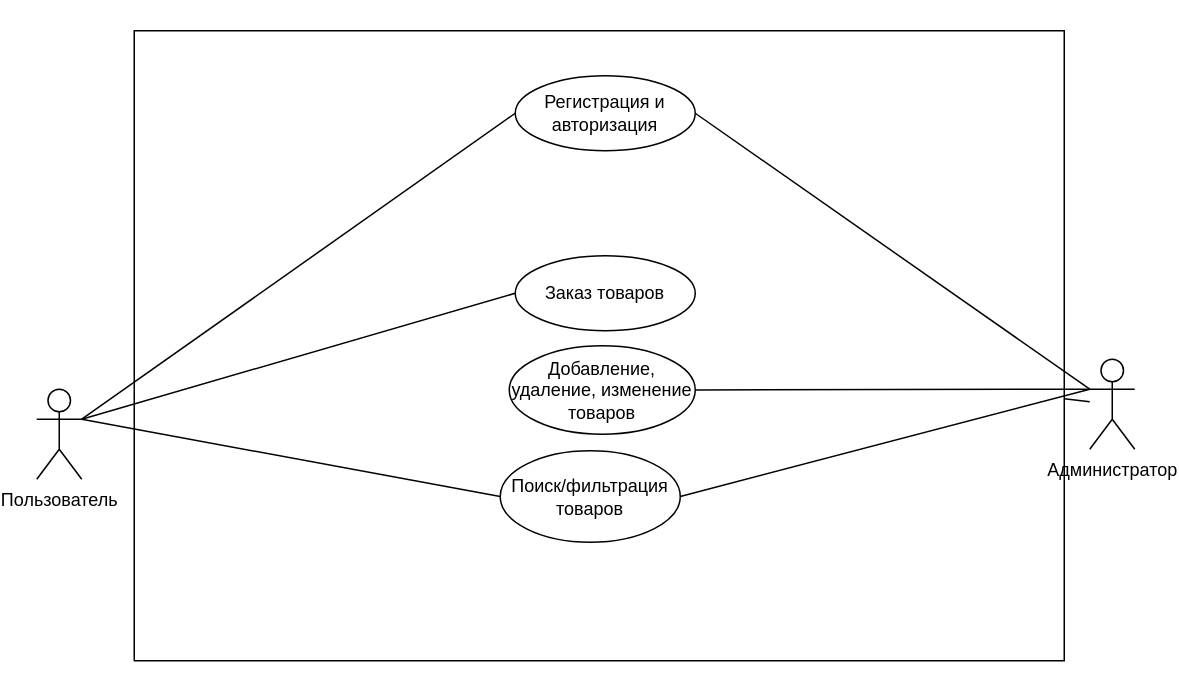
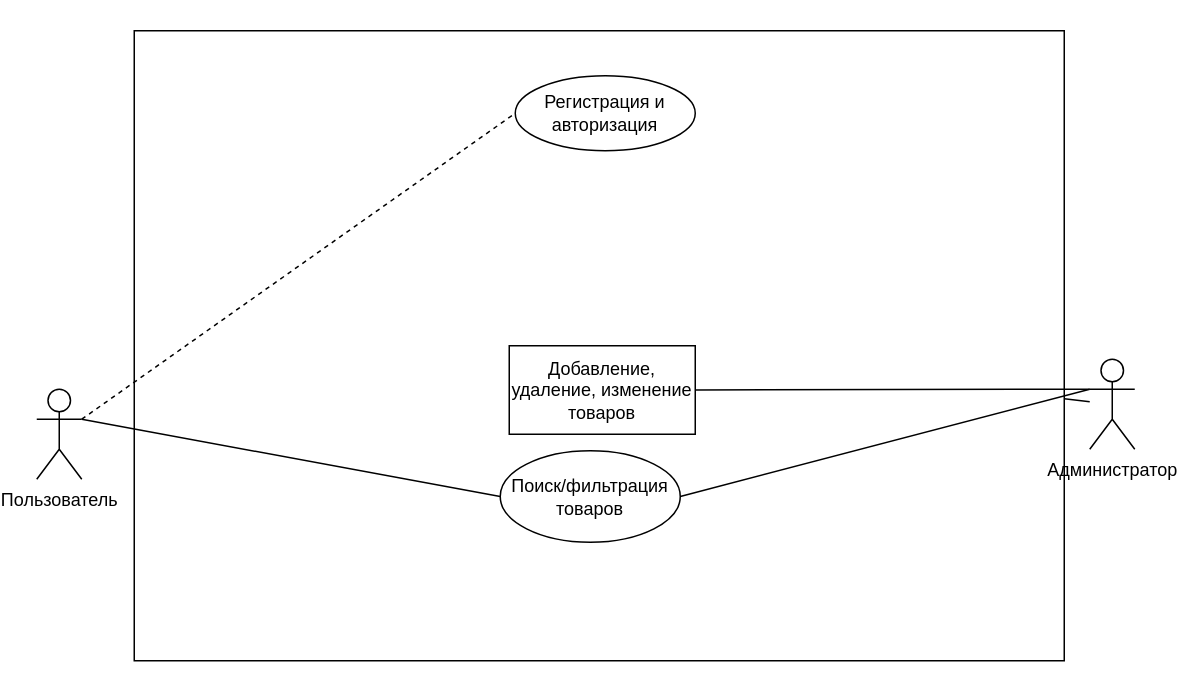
  <mxCell id="0" />
  <mxCell id="1" parent="0" />
  <mxCell id="2" value="" style="rounded=0;whiteSpace=wrap;html=1;fontFamily=Helvetica;fontSize=11;fontColor=default;labelBackgroundColor=default;" vertex="1" parent="1"><mxGeometry x="85" y="20" width="620" height="420" as="geometry" /></mxCell>
  <mxCell id="3" style="rounded=0;orthogonalLoop=1;jettySize=auto;html=1;exitX=1;exitY=0.333;exitDx=0;exitDy=0;exitPerimeter=0;entryX=0;entryY=0.5;entryDx=0;entryDy=0;endArrow=none;endFill=0;" parent="1" source="6" target="12" edge="1"><mxGeometry relative="1" as="geometry" /></mxCell>
- <mxCell id="4" style="rounded=0;orthogonalLoop=1;jettySize=auto;html=1;exitX=1;exitY=0.333;exitDx=0;exitDy=0;exitPerimeter=0;entryX=0;entryY=0.5;entryDx=0;entryDy=0;endArrow=none;endFill=0;" parent="1" source="6" target="13" edge="1"><mxGeometry relative="1" as="geometry" /></mxCell>
- <mxCell id="5" style="rounded=0;orthogonalLoop=1;jettySize=auto;html=1;exitX=1;exitY=0.333;exitDx=0;exitDy=0;exitPerimeter=0;entryX=0;entryY=0.5;entryDx=0;entryDy=0;endArrow=none;endFill=0;" edge="1" parent="1" source="6" target="15"><mxGeometry relative="1" as="geometry" /></mxCell>
+ <mxCell id="5" style="rounded=0;orthogonalLoop=1;jettySize=auto;html=1;exitX=1;exitY=0.333;exitDx=0;exitDy=0;exitPerimeter=0;entryX=0;entryY=0.5;entryDx=0;entryDy=0;endArrow=none;endFill=0;dashed=1;" edge="1" parent="1" source="6" target="15"><mxGeometry relative="1" as="geometry" /></mxCell>
  <mxCell id="6" value="Пользователь" style="shape=umlActor;verticalLabelPosition=bottom;verticalAlign=top;html=1;outlineConnect=0;" parent="1" vertex="1"><mxGeometry x="20" y="259" width="30" height="60" as="geometry" /></mxCell>
  <mxCell id="7" style="rounded=0;orthogonalLoop=1;jettySize=auto;html=1;exitX=0;exitY=0.333;exitDx=0;exitDy=0;exitPerimeter=0;entryX=1;entryY=0.5;entryDx=0;entryDy=0;endArrow=none;endFill=0;" parent="1" source="11" target="12" edge="1"><mxGeometry relative="1" as="geometry" /></mxCell>
  <mxCell id="8" style="rounded=0;orthogonalLoop=1;jettySize=auto;html=1;exitX=0;exitY=0.333;exitDx=0;exitDy=0;exitPerimeter=0;entryX=1;entryY=0.5;entryDx=0;entryDy=0;endArrow=none;endFill=0;" parent="1" source="11" target="14" edge="1"><mxGeometry relative="1" as="geometry" /></mxCell>
- <mxCell id="9" style="edgeStyle=none;rounded=0;orthogonalLoop=1;jettySize=auto;html=1;exitX=0;exitY=0.333;exitDx=0;exitDy=0;exitPerimeter=0;entryX=1;entryY=0.5;entryDx=0;entryDy=0;strokeColor=default;align=center;verticalAlign=middle;fontFamily=Helvetica;fontSize=11;fontColor=default;labelBackgroundColor=default;endArrow=none;endFill=0;" edge="1" parent="1" source="11" target="15"><mxGeometry relative="1" as="geometry" /></mxCell>
  <mxCell id="10" value="" style="edgeStyle=none;rounded=0;orthogonalLoop=1;jettySize=auto;html=1;strokeColor=default;align=center;verticalAlign=middle;fontFamily=Helvetica;fontSize=11;fontColor=default;labelBackgroundColor=default;endArrow=none;endFill=0;" edge="1" parent="1" source="11" target="2"><mxGeometry relative="1" as="geometry" /></mxCell>
  <mxCell id="11" value="Администратор" style="shape=umlActor;verticalLabelPosition=bottom;verticalAlign=top;html=1;outlineConnect=0;" parent="1" vertex="1"><mxGeometry x="722" y="239" width="30" height="60" as="geometry" /></mxCell>
  <mxCell id="12" value="Поиск/фильтрация товаров" style="ellipse;whiteSpace=wrap;html=1;" parent="1" vertex="1"><mxGeometry x="329" y="300" width="120" height="61" as="geometry" /></mxCell>
- <mxCell id="13" value="Заказ товаров" style="ellipse;whiteSpace=wrap;html=1;" parent="1" vertex="1"><mxGeometry x="339" y="170" width="120" height="50" as="geometry" /></mxCell>
- <mxCell id="14" value="Добавление, удаление, изменение товаров" style="ellipse;whiteSpace=wrap;html=1;" parent="1" vertex="1"><mxGeometry x="335" y="230" width="124" height="59" as="geometry" /></mxCell>
+ <mxCell id="14" value="Добавление, удаление, изменение товаров" style="whiteSpace=wrap;html=1;rounded=0;" parent="1" vertex="1"><mxGeometry x="335" y="230" width="124" height="59" as="geometry" /></mxCell>
  <mxCell id="15" value="Регистрация и авторизация" style="ellipse;whiteSpace=wrap;html=1;" vertex="1" parent="1"><mxGeometry x="339" y="50" width="120" height="50" as="geometry" /></mxCell>
